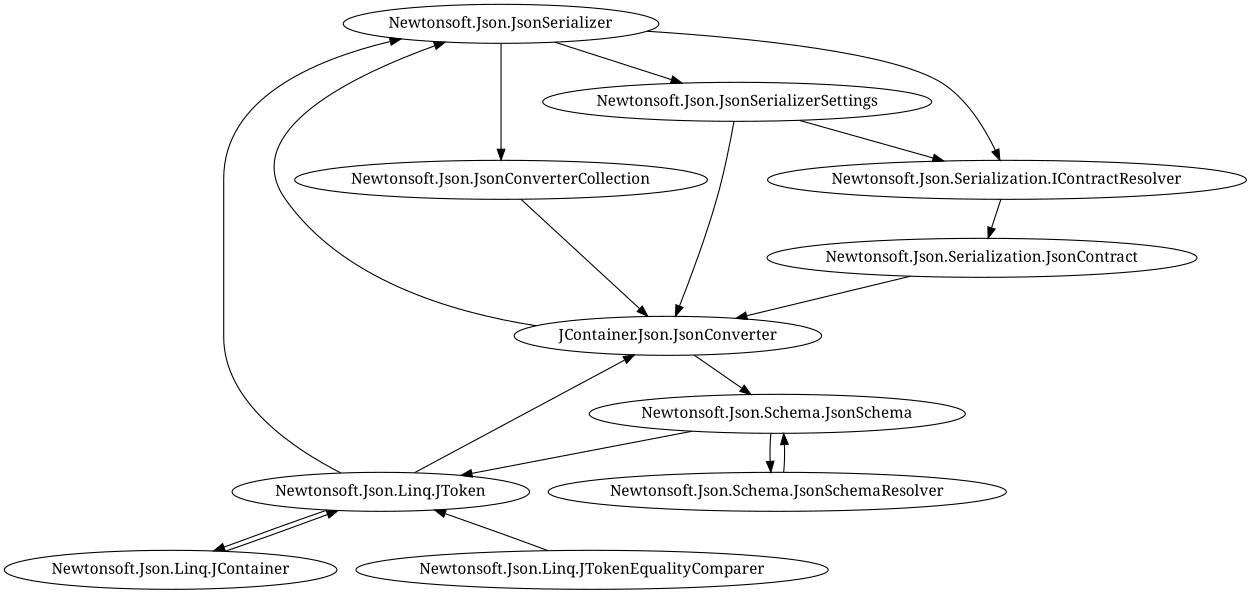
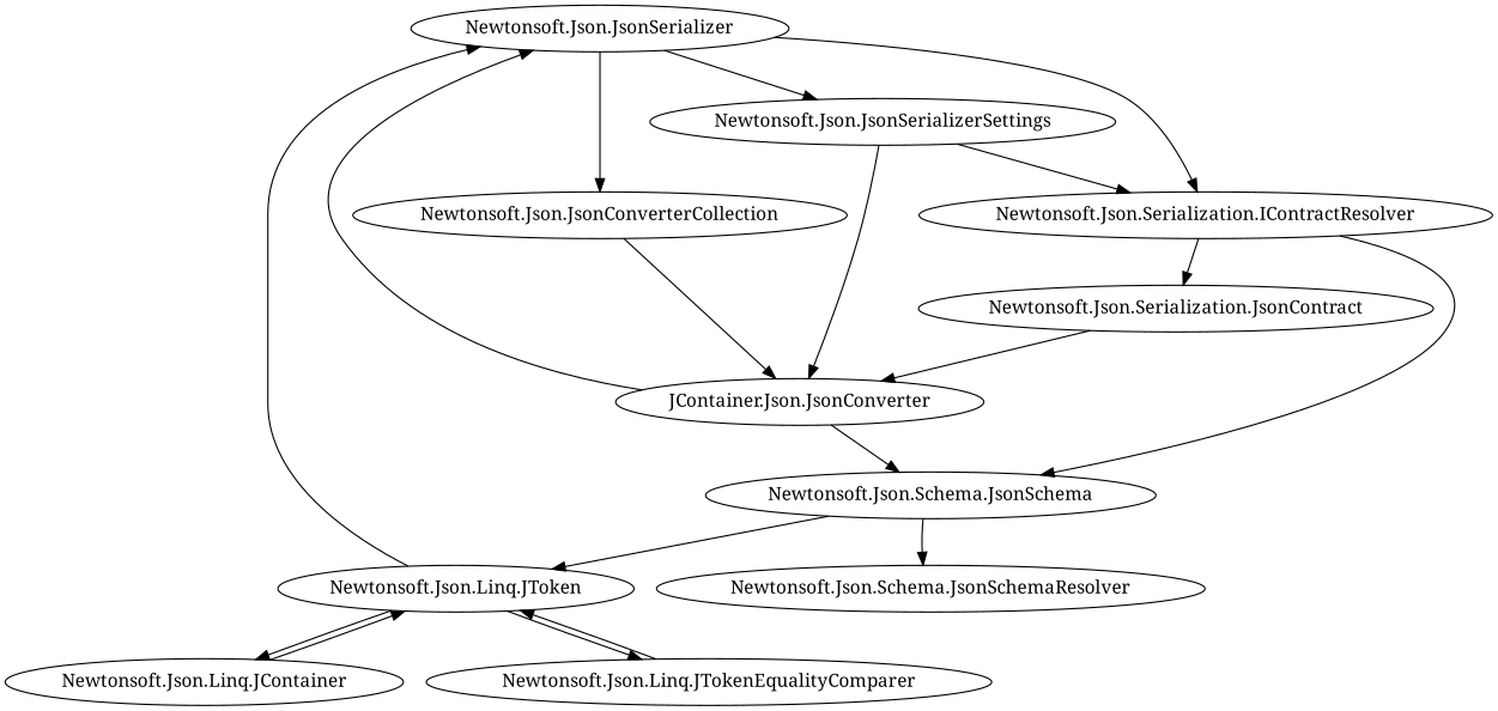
  digraph {
    fontname="Noto Serif"
    fontsize=10
    rankdir=TB
    node [fontname="Noto Serif"]
    edge [fontname="Noto Serif"]
    "Newtonsoft.Json.JsonSerializer"
    "Newtonsoft.Json.Schema.JsonSchema"
    n3 [label="JContainer.Json.JsonConverter"]
    "Newtonsoft.Json.JsonConverterCollection"
    "Newtonsoft.Json.JsonSerializerSettings"
    "Newtonsoft.Json.Serialization.IContractResolver"
    "Newtonsoft.Json.Linq.JToken"
    "Newtonsoft.Json.Linq.JContainer"
    "Newtonsoft.Json.Linq.JTokenEqualityComparer"
    "Newtonsoft.Json.Schema.JsonSchemaResolver"
    "Newtonsoft.Json.Serialization.JsonContract"
    subgraph sub_1 {
      rank=none
      "Newtonsoft.Json.JsonSerializer"
      "Newtonsoft.Json.Schema.JsonSchema"
    }
    subgraph sub_2 {
      rank=none
      n3
    }
    subgraph sub_3 {
      rank=none
      "Newtonsoft.Json.JsonConverterCollection"
      "Newtonsoft.Json.JsonSerializerSettings"
      "Newtonsoft.Json.Serialization.IContractResolver"
    }
    subgraph sub_4 {
      rank=none
      n3
      "Newtonsoft.Json.Serialization.IContractResolver"
    }
    subgraph sub_5 {
      rank=none
      "Newtonsoft.Json.Linq.JToken"
    }
    subgraph sub_6 {
      rank=none
      "Newtonsoft.Json.JsonSerializer"
      "Newtonsoft.Json.Linq.JContainer"
      "Newtonsoft.Json.Linq.JTokenEqualityComparer"
    }
    subgraph sub_7 {
      rank=none
      "Newtonsoft.Json.Linq.JToken"
    }
    subgraph sub_8 {
      rank=none
      "Newtonsoft.Json.Linq.JToken"
      "Newtonsoft.Json.Schema.JsonSchemaResolver"
    }
    subgraph sub_9 {
      rank=none
      "Newtonsoft.Json.Schema.JsonSchema"
    }
    subgraph sub_10 {
      rank=none
      "Newtonsoft.Json.Serialization.JsonContract"
    }
    subgraph sub_11 {
      rank=none
      n3
    }
    "Newtonsoft.Json.JsonSerializer" -> "Newtonsoft.Json.JsonConverterCollection"
    "Newtonsoft.Json.JsonSerializer" -> "Newtonsoft.Json.JsonSerializerSettings"
    "Newtonsoft.Json.JsonSerializer" -> "Newtonsoft.Json.Serialization.IContractResolver"
    "Newtonsoft.Json.Schema.JsonSchema" -> "Newtonsoft.Json.Linq.JToken"
    "Newtonsoft.Json.Schema.JsonSchema" -> "Newtonsoft.Json.Schema.JsonSchemaResolver"
    n3 -> "Newtonsoft.Json.JsonSerializer"
    n3 -> "Newtonsoft.Json.Schema.JsonSchema"
    "Newtonsoft.Json.JsonConverterCollection" -> n3
    "Newtonsoft.Json.JsonSerializerSettings" -> n3
    "Newtonsoft.Json.JsonSerializerSettings" -> "Newtonsoft.Json.Serialization.IContractResolver"
    "Newtonsoft.Json.Serialization.IContractResolver" -> "Newtonsoft.Json.Serialization.JsonContract"
    "Newtonsoft.Json.Linq.JToken" -> "Newtonsoft.Json.JsonSerializer"
    "Newtonsoft.Json.Linq.JToken" -> "Newtonsoft.Json.Linq.JContainer"
-   "Newtonsoft.Json.Linq.JToken" -> n3
+   "Newtonsoft.Json.Linq.JToken" -> "Newtonsoft.Json.Linq.JTokenEqualityComparer"
    "Newtonsoft.Json.Linq.JContainer" -> "Newtonsoft.Json.Linq.JToken"
    "Newtonsoft.Json.Linq.JTokenEqualityComparer" -> "Newtonsoft.Json.Linq.JToken"
-   "Newtonsoft.Json.Schema.JsonSchemaResolver" -> "Newtonsoft.Json.Schema.JsonSchema"
+   "Newtonsoft.Json.Serialization.IContractResolver" -> "Newtonsoft.Json.Schema.JsonSchema"
    "Newtonsoft.Json.Serialization.JsonContract" -> n3
  }
